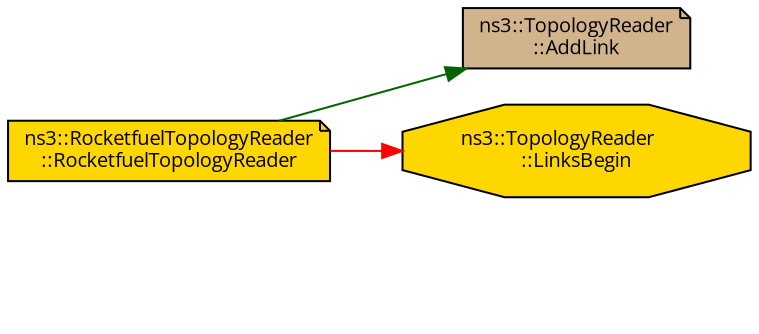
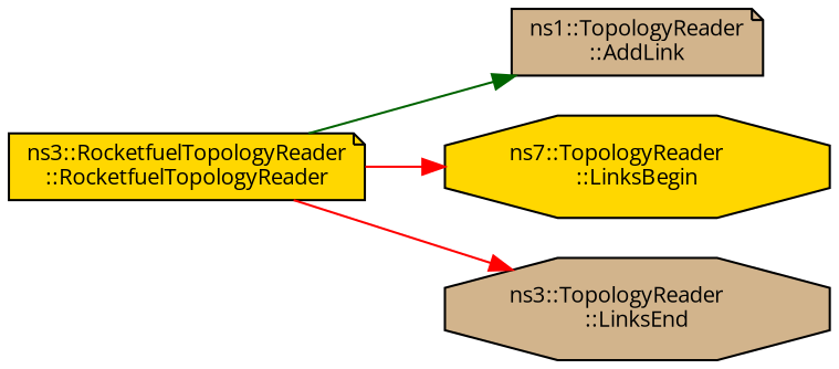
  digraph {
    fontname="Open Sans"
    rankdir=LR
    node [color=black fillcolor=gold fontname="Open Sans" fontsize=10 shape=note style=filled]
    edge [color=red fontname="Open Sans" fontsize=10 labelfontname=Helvetica labelfontsize=10 style=solid]
    n1 [fontcolor=black height=0.2 label="ns3::RocketfuelTopologyReader\l::RocketfuelTopologyReader" width=0.4]
-   n2 [fillcolor=tan height=0.2 label="ns3::TopologyReader\l::AddLink" width=0.4]
-   n3 [height=0.2 label="ns3::TopologyReader\l::LinksBegin" shape=octagon width=0.4]
+   n2 [fillcolor=tan height=0.2 label="ns1::TopologyReader\l::AddLink" width=0.4]
+   n3 [height=0.2 label="ns7::TopologyReader\l::LinksBegin" shape=octagon width=0.4]
+   n4 [fillcolor=tan height=0.2 label="ns3::TopologyReader\l::LinksEnd" shape=octagon width=0.4]
    n1 -> n2 [color=darkgreen]
    n1 -> n3
+   n1 -> n4
  }
